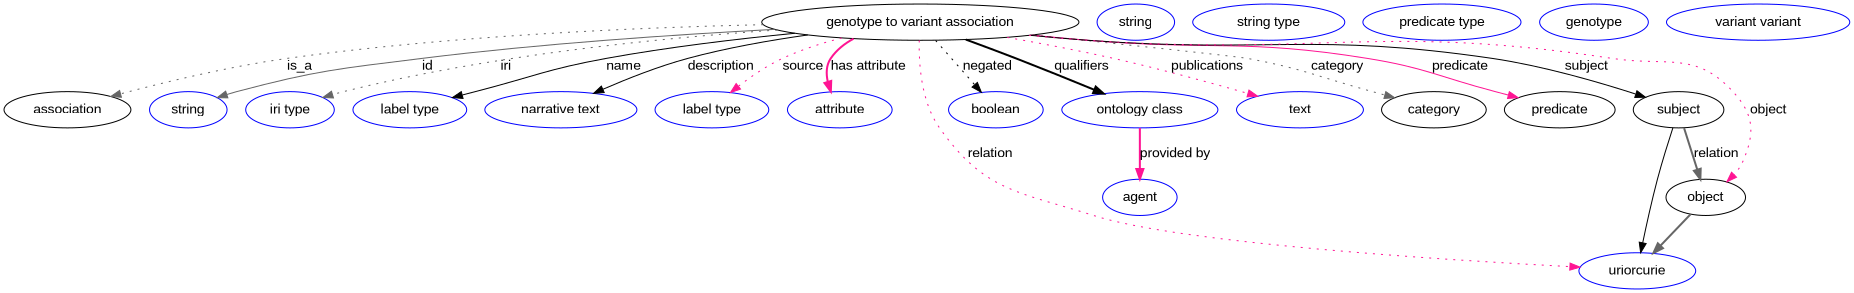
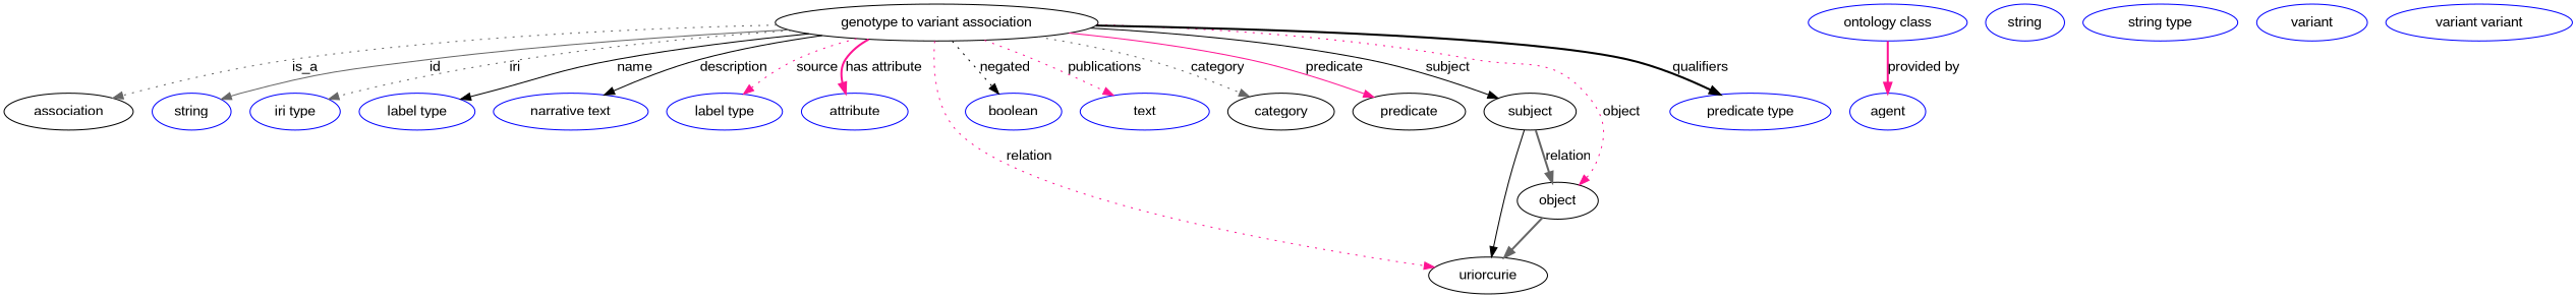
  digraph {
    fontname="Liberation Sans"
    node [fontname="Liberation Sans" color=blue]
    edge [color=deeppink fontname="Liberation Sans" style=dotted]
    n1 [height=0.5 label="genotype to variant association" width=4.3691 color=""]
    association [height=0.5 width=1.7512 color=""]
    n3 [height=0.5 label=string width=1.0652]
    n4 [height=0.5 label="iri type" width=1.2277]
    n5 [height=0.5 label="label type" width=1.5707]
    n6 [height=0.5 label="narrative text" width=2.0943]
    n7 [height=0.5 label="label type" width=1.5707]
    n8 [height=0.5 label=attribute width=1.4443]
-   n9 [height=0.5 label=uriorcurie width=1.6068]
+   n9 [color=black height=0.5 label=uriorcurie width=1.6068]
    n10 [height=0.5 label=boolean width=1.2999]
    n11 [height=0.5 label="ontology class" width=2.1484]
    n12 [height=0.5 label=text width=1.7512]
    category [height=0.5 width=1.4443 color=""]
    predicate [height=0.5 width=1.5346 color=""]
    subject [height=0.5 width=1.2457 color=""]
    object [height=0.5 width=1.1013 color=""]
    n17 [height=0.5 label=agent width=1.0291]
    n18 [height=0.5 label=string width=1.0652]
    n19 [height=0.5 label="string type" width=2.0943]
    n20 [height=0.5 label="predicate type" width=2.1845]
-   n21 [height=0.5 label=genotype width=1.4985]
+   n21 [height=0.5 label=variant width=1.4985]
    n22 [height=0.5 label="variant variant" width=2.5276]
    n1 -> association [color=gray40 label=is_a]
    n1 -> n3 [color=gray40 label=id style=solid]
    n1 -> n4 [color=gray40 label=iri]
    n1 -> n5 [color=black label=name style=solid]
    n1 -> n6 [color=black label=description style=solid]
    n1 -> n7 [label=source]
    n1 -> n8 [label="has attribute" style=bold]
    n1 -> n9 [label=relation]
    n1 -> n10 [color=black label=negated]
-   n1 -> n11 [color=black label=qualifiers style=bold]
+   n1 -> n20 [color=black label=qualifiers style=bold]
    n1 -> n12 [label=publications]
    n1 -> category [color=gray40 label=category]
    n1 -> predicate [label=predicate style=solid]
    n1 -> subject [color=black label=subject style=solid]
    n1 -> object [label=object]
    n11 -> n17 [label="provided by" style=bold]
    subject -> n9 [color=black style=solid]
    subject -> object [color=gray40 label=relation style=bold]
    object -> n9 [color=gray40 style=bold]
  }
